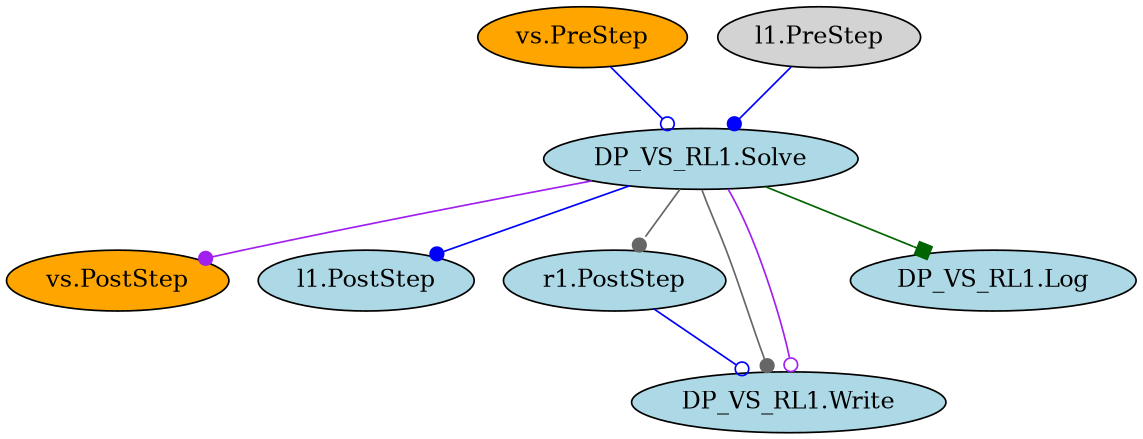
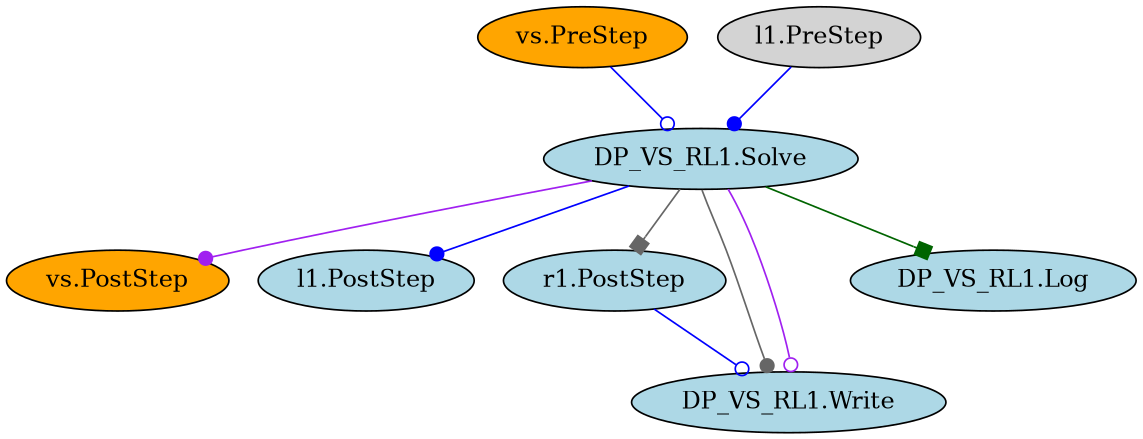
  digraph {
    node [fillcolor=lightblue style=filled]
    edge [arrowhead=dot color=blue]
    n1 [fillcolor=orange label="vs.PreStep"]
    n2 [label="DP_VS_RL1.Solve"]
    n3 [fillcolor=orange label="vs.PostStep"]
    n4 [label="l1.PostStep"]
    n5 [label="r1.PostStep"]
    n6 [label="DP_VS_RL1.Write"]
    n7 [label="DP_VS_RL1.Log"]
    n8 [fillcolor=lightgrey label="l1.PreStep"]
    n1 -> n2 [arrowhead=odot]
    n2 -> n3 [color=purple]
    n2 -> n4
-   n2 -> n5 [color=gray40]
+   n2 -> n5 [arrowhead=box color=gray40]
    n2 -> n6 [color=gray40]
    n2 -> n6 [arrowhead=odot color=purple]
    n2 -> n7 [arrowhead=box color=darkgreen]
    n5 -> n6 [arrowhead=odot]
    n8 -> n2
  }
